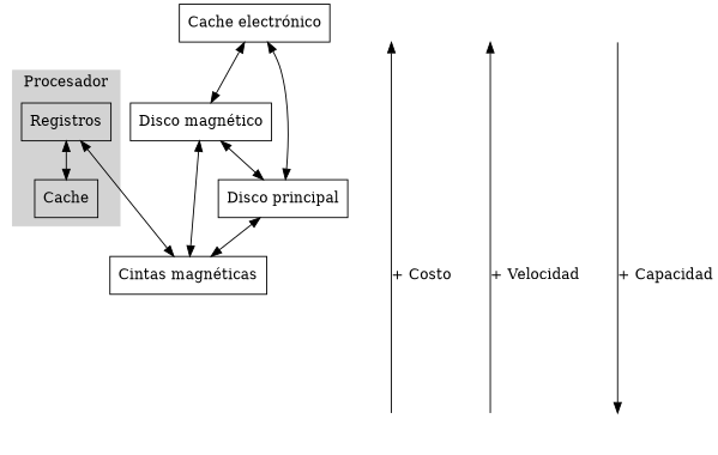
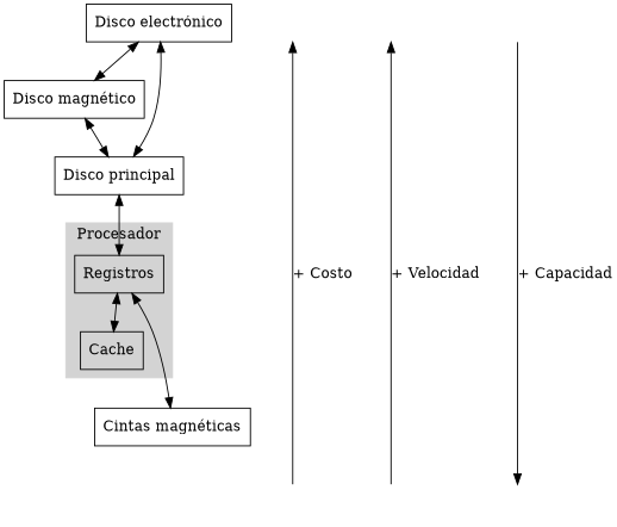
  digraph {
    node [shape=box]
    edge [dir=both]
    Registros
    Cache
    n3 [label="Cintas magnéticas"]
-   n4 [label="Cache electrónico"]
+   n4 [label="Disco electrónico"]
    n5 [label="Disco magnético"]
    n6 [label="Disco principal"]
    Caro [style=invis]
    Barato [style=invis]
    Rapido [style=invis]
    Lento [style=invis]
    Chico [style=invis]
    Grande [style=invis]
    subgraph cluster_1 {
      color=lightgrey
      label=Procesador
      rankdir=TB
      style=filled
      Registros
      Cache
    }
    Registros -> Cache
    Registros -> n3 [minlen=2]
    n4 -> n5
    n4 -> n6
-   n5 -> n3 [minlen=2]
    n5 -> n6
-   n6 -> n3
+   n6 -> Registros
    Caro -> Barato [dir=back label="+ Costo" minlen=6]
    Rapido -> Lento [dir=back label="+ Velocidad" minlen=6]
    Chico -> Grande [label="+ Capacidad" minlen=6 dir=""]
  }
